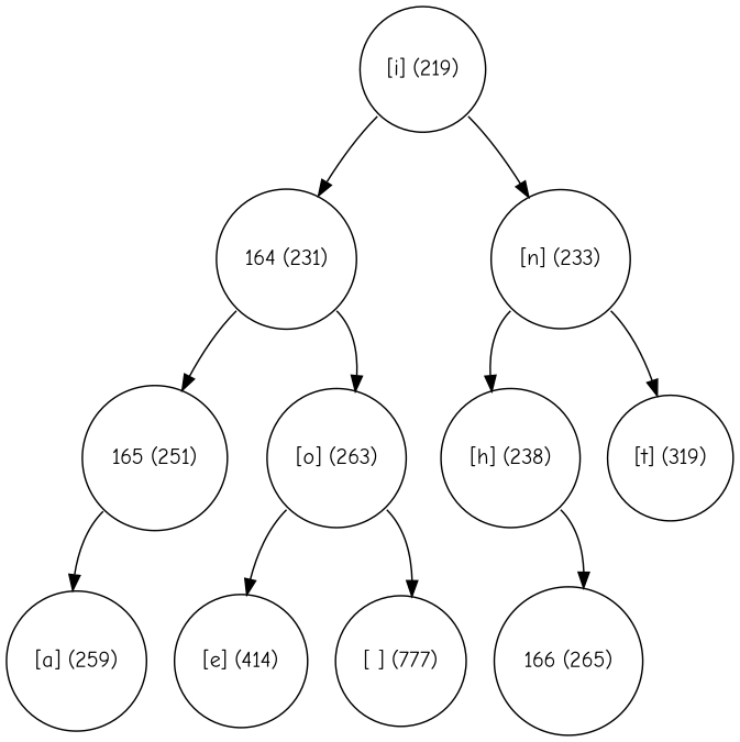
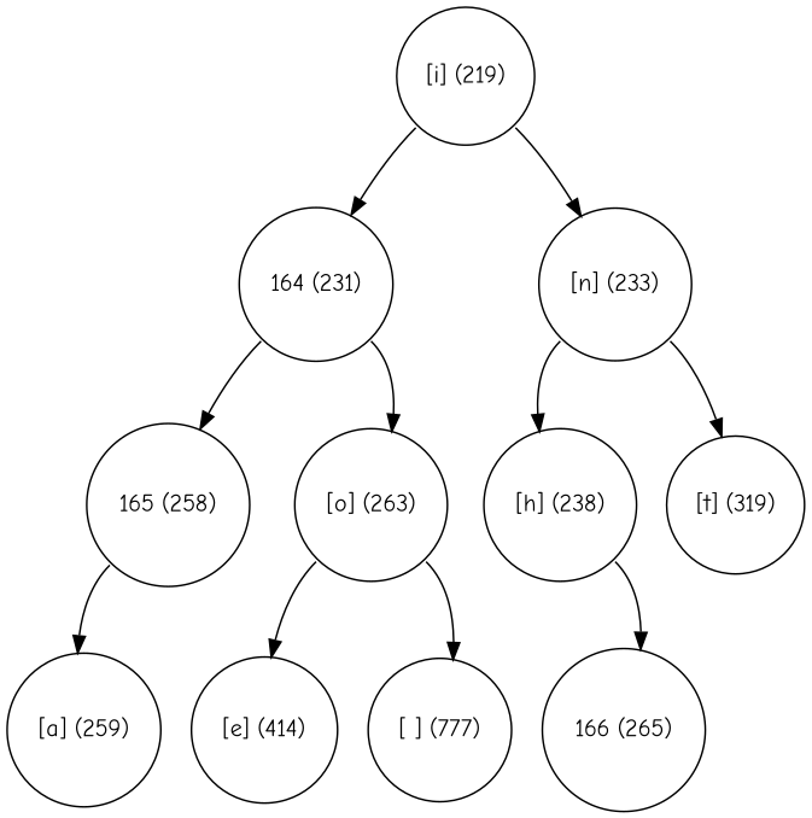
  digraph {
    fontname="Comic Neue"
    node [fontname="Comic Neue" shape=circle]
    edge [fontname="Comic Neue" tailport=sw]
    n1 [label="[i] (219)" width=0.5]
    n2 [label="164 (231)" width=0.5]
    n3 [label="[n] (233)" width=0.5]
-   n4 [label="165 (251)" width=0.5]
+   n4 [label="165 (258)" width=0.5]
    n5 [label="[o] (263)" width=0.5]
    n6 [label="[h] (238)" width=0.5]
    n7 [label="[t] (319)" width=0.5]
    n8 [label="[a] (259)" width=0.5]
    n9 [label="[e] (414)" width=0.5]
    n10 [label="[ ] (777)" width=0.5]
    n11 [label="166 (265)" width=0.5]
    n1 -> n2
    n1 -> n3 [tailport=se]
    n2 -> n4
    n2 -> n5 [tailport=se]
    n3 -> n6
    n3 -> n7 [tailport=se]
    n4 -> n8
    n5 -> n9
    n5 -> n10 [tailport=se]
    n6 -> n11 [tailport=se]
  }
